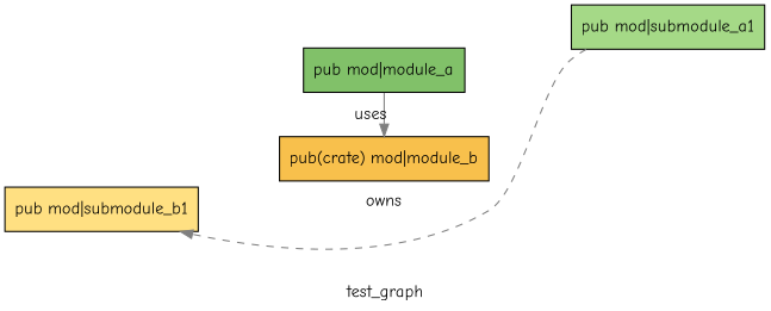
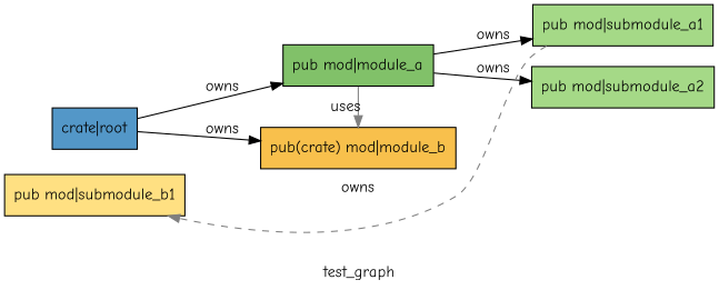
  digraph {
    fontname="Comic Neue"
    label=test_graph
    rankdir=LR
    node [fillcolor="#a5d987" fontname="Comic Neue" shape=box style=filled]
    edge [color="#000000" constraint=true fontname="Comic Neue" style=solid]
+   n1 [fillcolor="#5397c8" label="crate|root"]
    n2 [fillcolor="#81c169" label="pub mod|module_a"]
    n3 [fillcolor="#f8c04c" label="pub(crate) mod|module_b"]
    n4 [label="pub mod|submodule_a1"]
+   n5 [label="pub mod|submodule_a2"]
    n6 [fillcolor="#ffe082" label="pub mod|submodule_b1"]
+   n1 -> n2 [label=owns]
+   n1 -> n3 [label=owns]
    n2 -> n3 [color="#7f7f7f" constraint=false label=uses]
+   n2 -> n4 [label=owns]
+   n2 -> n5 [label=owns]
    n4 -> n6 [color="#7f7f7f" constraint=false label=owns style=dashed]
  }
